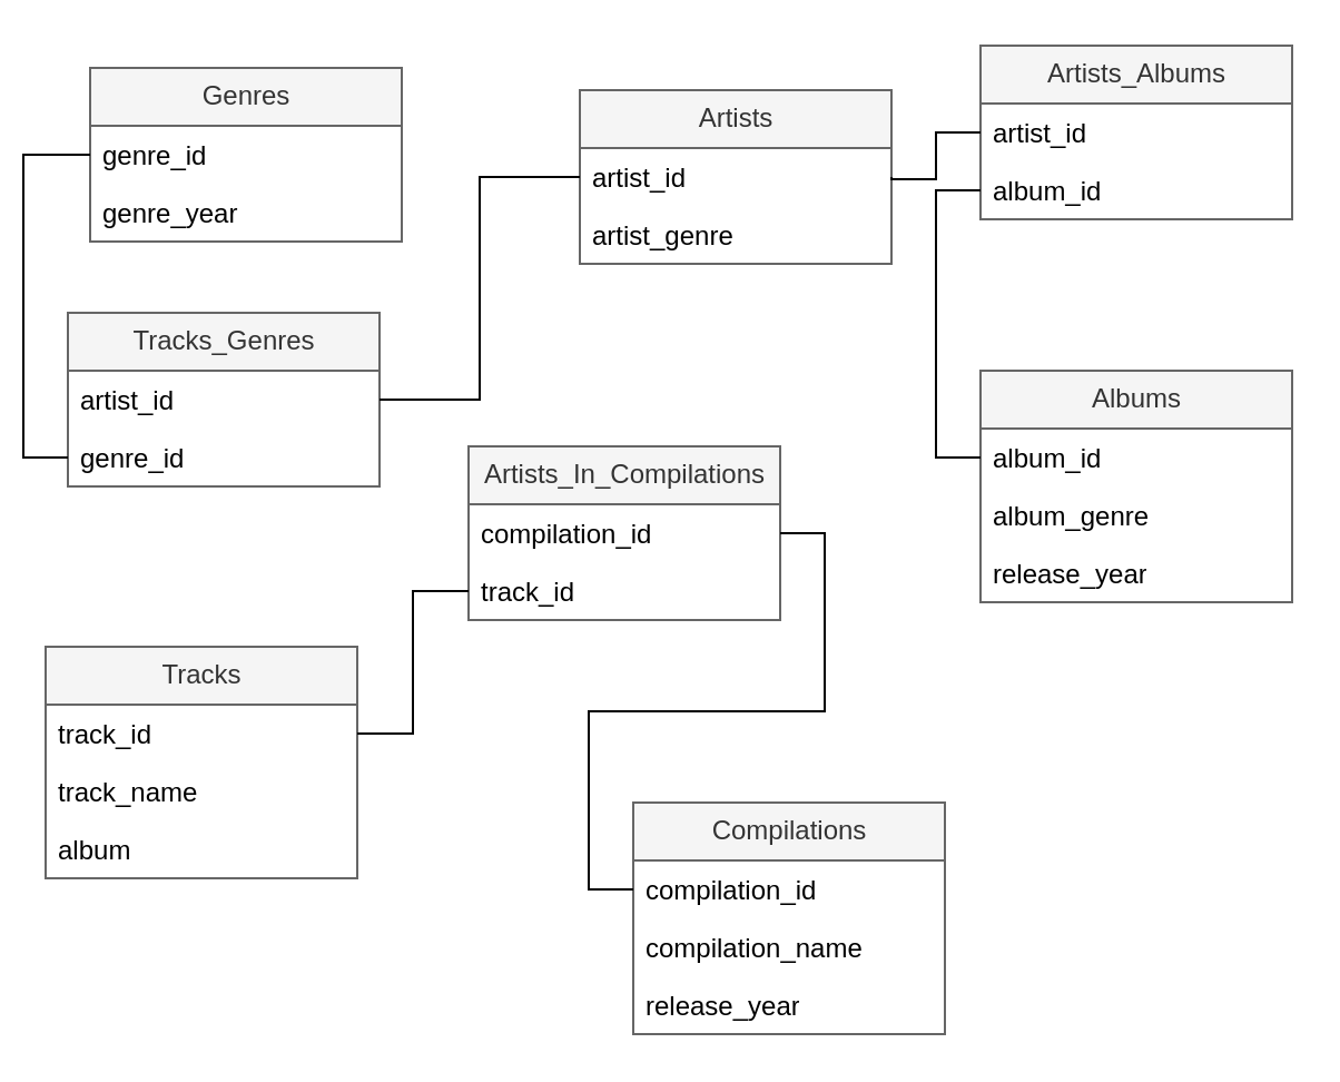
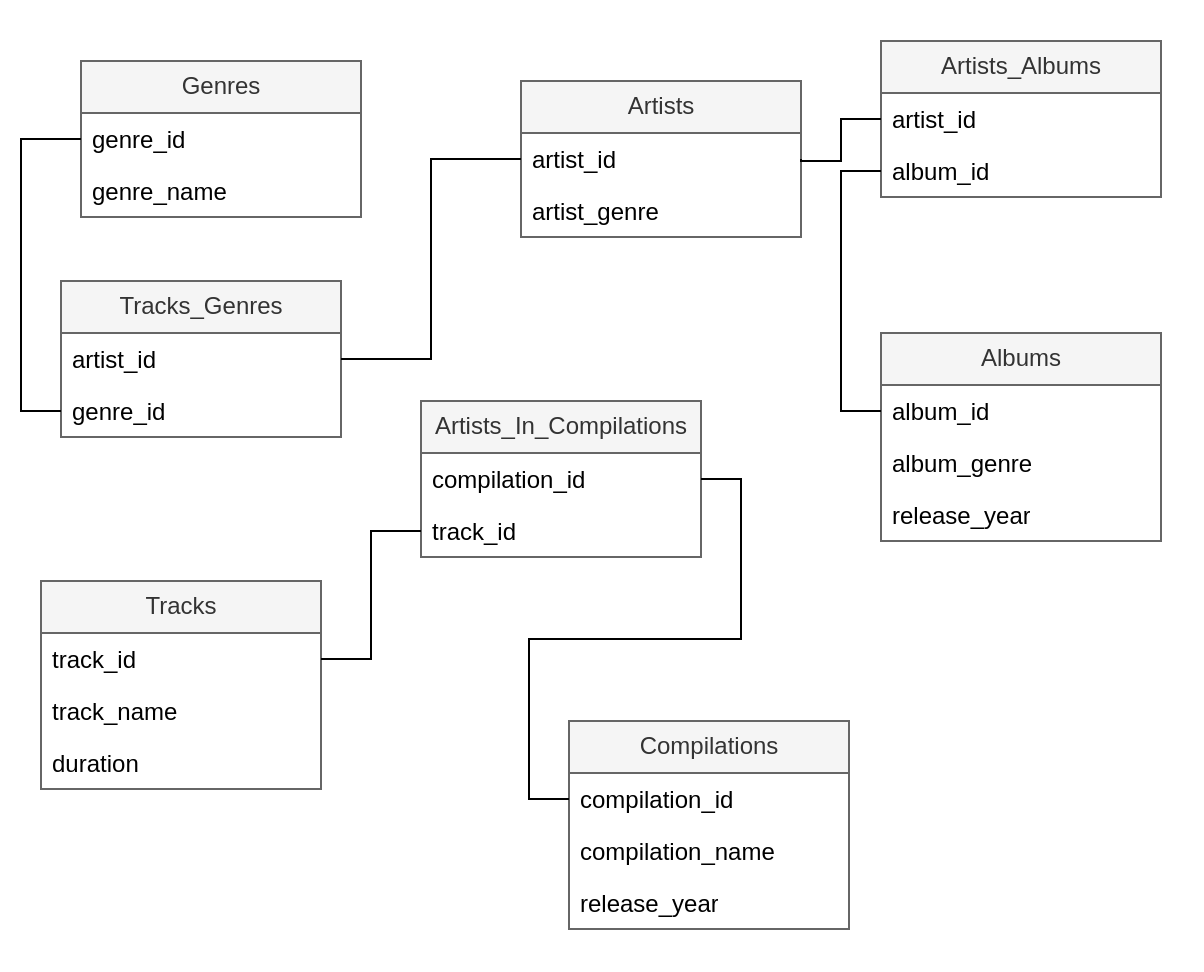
  <mxCell id="0" />
  <mxCell id="1" parent="0" />
  <mxCell id="2" value="Genres" style="swimlane;fontStyle=0;childLayout=stackLayout;horizontal=1;startSize=26;fillColor=#f5f5f5;horizontalStack=0;resizeParent=1;resizeParentMax=0;resizeLast=0;collapsible=1;marginBottom=0;html=1;fontColor=#333333;strokeColor=#666666;" vertex="1" parent="1"><mxGeometry x="40" y="30" width="140" height="78" as="geometry"><mxRectangle x="40" y="50" width="80" height="30" as="alternateBounds" /></mxGeometry></mxCell>
  <mxCell id="3" value="genre_id&lt;br&gt;" style="text;strokeColor=none;fillColor=none;align=left;verticalAlign=top;spacingLeft=4;spacingRight=4;overflow=hidden;rotatable=0;points=[[0,0.5],[1,0.5]];portConstraint=eastwest;whiteSpace=wrap;html=1;" vertex="1" parent="2"><mxGeometry y="26" width="140" height="26" as="geometry" /></mxCell>
- <mxCell id="4" value="genre_year" style="text;strokeColor=none;fillColor=none;align=left;verticalAlign=top;spacingLeft=4;spacingRight=4;overflow=hidden;rotatable=0;points=[[0,0.5],[1,0.5]];portConstraint=eastwest;whiteSpace=wrap;html=1;" vertex="1" parent="2"><mxGeometry y="52" width="140" height="26" as="geometry" /></mxCell>
+ <mxCell id="4" value="genre_name" style="text;strokeColor=none;fillColor=none;align=left;verticalAlign=top;spacingLeft=4;spacingRight=4;overflow=hidden;rotatable=0;points=[[0,0.5],[1,0.5]];portConstraint=eastwest;whiteSpace=wrap;html=1;" vertex="1" parent="2"><mxGeometry y="52" width="140" height="26" as="geometry" /></mxCell>
  <mxCell id="5" value="Artists" style="swimlane;fontStyle=0;childLayout=stackLayout;horizontal=1;startSize=26;fillColor=#f5f5f5;horizontalStack=0;resizeParent=1;resizeParentMax=0;resizeLast=0;collapsible=1;marginBottom=0;html=1;fontColor=#333333;strokeColor=#666666;" vertex="1" parent="1"><mxGeometry x="260" y="40" width="140" height="78" as="geometry"><mxRectangle x="40" y="50" width="80" height="30" as="alternateBounds" /></mxGeometry></mxCell>
  <mxCell id="6" value="artist_id" style="text;strokeColor=none;fillColor=none;align=left;verticalAlign=top;spacingLeft=4;spacingRight=4;overflow=hidden;rotatable=0;points=[[0,0.5],[1,0.5]];portConstraint=eastwest;whiteSpace=wrap;html=1;" vertex="1" parent="5"><mxGeometry y="26" width="140" height="26" as="geometry" /></mxCell>
  <mxCell id="7" value="artist_genre" style="text;strokeColor=none;fillColor=none;align=left;verticalAlign=top;spacingLeft=4;spacingRight=4;overflow=hidden;rotatable=0;points=[[0,0.5],[1,0.5]];portConstraint=eastwest;whiteSpace=wrap;html=1;" vertex="1" parent="5"><mxGeometry y="52" width="140" height="26" as="geometry" /></mxCell>
  <mxCell id="8" value="Albums" style="swimlane;fontStyle=0;childLayout=stackLayout;horizontal=1;startSize=26;fillColor=#f5f5f5;horizontalStack=0;resizeParent=1;resizeParentMax=0;resizeLast=0;collapsible=1;marginBottom=0;html=1;fontColor=#333333;strokeColor=#666666;" vertex="1" parent="1"><mxGeometry x="440" y="166" width="140" height="104" as="geometry" /></mxCell>
  <mxCell id="9" value="album_id" style="text;strokeColor=none;fillColor=none;align=left;verticalAlign=top;spacingLeft=4;spacingRight=4;overflow=hidden;rotatable=0;points=[[0,0.5],[1,0.5]];portConstraint=eastwest;whiteSpace=wrap;html=1;" vertex="1" parent="8"><mxGeometry y="26" width="140" height="26" as="geometry" /></mxCell>
  <mxCell id="10" value="album_genre" style="text;strokeColor=none;fillColor=none;align=left;verticalAlign=top;spacingLeft=4;spacingRight=4;overflow=hidden;rotatable=0;points=[[0,0.5],[1,0.5]];portConstraint=eastwest;whiteSpace=wrap;html=1;" vertex="1" parent="8"><mxGeometry y="52" width="140" height="26" as="geometry" /></mxCell>
  <mxCell id="11" value="release_year" style="text;strokeColor=none;fillColor=none;align=left;verticalAlign=top;spacingLeft=4;spacingRight=4;overflow=hidden;rotatable=0;points=[[0,0.5],[1,0.5]];portConstraint=eastwest;whiteSpace=wrap;html=1;" vertex="1" parent="8"><mxGeometry y="78" width="140" height="26" as="geometry" /></mxCell>
  <mxCell id="12" value="Artists_Albums" style="swimlane;fontStyle=0;childLayout=stackLayout;horizontal=1;startSize=26;fillColor=#f5f5f5;horizontalStack=0;resizeParent=1;resizeParentMax=0;resizeLast=0;collapsible=1;marginBottom=0;html=1;fontColor=#333333;strokeColor=#666666;" vertex="1" parent="1"><mxGeometry x="440" y="20" width="140" height="78" as="geometry" /></mxCell>
  <mxCell id="13" value="artist_id" style="text;strokeColor=none;fillColor=none;align=left;verticalAlign=top;spacingLeft=4;spacingRight=4;overflow=hidden;rotatable=0;points=[[0,0.5],[1,0.5]];portConstraint=eastwest;whiteSpace=wrap;html=1;" vertex="1" parent="12"><mxGeometry y="26" width="140" height="26" as="geometry" /></mxCell>
  <mxCell id="14" value="album_id" style="text;strokeColor=none;fillColor=none;align=left;verticalAlign=top;spacingLeft=4;spacingRight=4;overflow=hidden;rotatable=0;points=[[0,0.5],[1,0.5]];portConstraint=eastwest;whiteSpace=wrap;html=1;" vertex="1" parent="12"><mxGeometry y="52" width="140" height="26" as="geometry" /></mxCell>
  <mxCell id="15" value="Tracks" style="swimlane;fontStyle=0;childLayout=stackLayout;horizontal=1;startSize=26;fillColor=#f5f5f5;horizontalStack=0;resizeParent=1;resizeParentMax=0;resizeLast=0;collapsible=1;marginBottom=0;html=1;fontColor=#333333;strokeColor=#666666;" vertex="1" parent="1"><mxGeometry x="20" y="290" width="140" height="104" as="geometry" /></mxCell>
  <mxCell id="16" value="track_id" style="text;strokeColor=none;fillColor=none;align=left;verticalAlign=top;spacingLeft=4;spacingRight=4;overflow=hidden;rotatable=0;points=[[0,0.5],[1,0.5]];portConstraint=eastwest;whiteSpace=wrap;html=1;" vertex="1" parent="15"><mxGeometry y="26" width="140" height="26" as="geometry" /></mxCell>
  <mxCell id="17" value="track_name" style="text;strokeColor=none;fillColor=none;align=left;verticalAlign=top;spacingLeft=4;spacingRight=4;overflow=hidden;rotatable=0;points=[[0,0.5],[1,0.5]];portConstraint=eastwest;whiteSpace=wrap;html=1;" vertex="1" parent="15"><mxGeometry y="52" width="140" height="26" as="geometry" /></mxCell>
- <mxCell id="18" value="album" style="text;strokeColor=none;fillColor=none;align=left;verticalAlign=top;spacingLeft=4;spacingRight=4;overflow=hidden;rotatable=0;points=[[0,0.5],[1,0.5]];portConstraint=eastwest;whiteSpace=wrap;html=1;" vertex="1" parent="15"><mxGeometry y="78" width="140" height="26" as="geometry" /></mxCell>
+ <mxCell id="18" value="duration" style="text;strokeColor=none;fillColor=none;align=left;verticalAlign=top;spacingLeft=4;spacingRight=4;overflow=hidden;rotatable=0;points=[[0,0.5],[1,0.5]];portConstraint=eastwest;whiteSpace=wrap;html=1;" vertex="1" parent="15"><mxGeometry y="78" width="140" height="26" as="geometry" /></mxCell>
  <mxCell id="19" value="Compilations" style="swimlane;fontStyle=0;childLayout=stackLayout;horizontal=1;startSize=26;fillColor=#f5f5f5;horizontalStack=0;resizeParent=1;resizeParentMax=0;resizeLast=0;collapsible=1;marginBottom=0;html=1;fontColor=#333333;strokeColor=#666666;" vertex="1" parent="1"><mxGeometry x="284" y="360" width="140" height="104" as="geometry" /></mxCell>
  <mxCell id="20" value="compilation_id" style="text;strokeColor=none;fillColor=none;align=left;verticalAlign=top;spacingLeft=4;spacingRight=4;overflow=hidden;rotatable=0;points=[[0,0.5],[1,0.5]];portConstraint=eastwest;whiteSpace=wrap;html=1;" vertex="1" parent="19"><mxGeometry y="26" width="140" height="26" as="geometry" /></mxCell>
  <mxCell id="21" value="compilation_name" style="text;strokeColor=none;fillColor=none;align=left;verticalAlign=top;spacingLeft=4;spacingRight=4;overflow=hidden;rotatable=0;points=[[0,0.5],[1,0.5]];portConstraint=eastwest;whiteSpace=wrap;html=1;" vertex="1" parent="19"><mxGeometry y="52" width="140" height="26" as="geometry" /></mxCell>
  <mxCell id="22" value="release_year" style="text;strokeColor=none;fillColor=none;align=left;verticalAlign=top;spacingLeft=4;spacingRight=4;overflow=hidden;rotatable=0;points=[[0,0.5],[1,0.5]];portConstraint=eastwest;whiteSpace=wrap;html=1;" vertex="1" parent="19"><mxGeometry y="78" width="140" height="26" as="geometry" /></mxCell>
  <mxCell id="23" value="Artists_In_Compilations" style="swimlane;fontStyle=0;childLayout=stackLayout;horizontal=1;startSize=26;fillColor=#f5f5f5;horizontalStack=0;resizeParent=1;resizeParentMax=0;resizeLast=0;collapsible=1;marginBottom=0;html=1;fontColor=#333333;strokeColor=#666666;" vertex="1" parent="1"><mxGeometry x="210" y="200" width="140" height="78" as="geometry" /></mxCell>
  <mxCell id="24" value="compilation_id" style="text;strokeColor=none;fillColor=none;align=left;verticalAlign=top;spacingLeft=4;spacingRight=4;overflow=hidden;rotatable=0;points=[[0,0.5],[1,0.5]];portConstraint=eastwest;whiteSpace=wrap;html=1;" vertex="1" parent="23"><mxGeometry y="26" width="140" height="26" as="geometry" /></mxCell>
  <mxCell id="25" value="track_id" style="text;strokeColor=none;fillColor=none;align=left;verticalAlign=top;spacingLeft=4;spacingRight=4;overflow=hidden;rotatable=0;points=[[0,0.5],[1,0.5]];portConstraint=eastwest;whiteSpace=wrap;html=1;" vertex="1" parent="23"><mxGeometry y="52" width="140" height="26" as="geometry" /></mxCell>
  <mxCell id="26" style="edgeStyle=orthogonalEdgeStyle;rounded=0;orthogonalLoop=1;jettySize=auto;html=1;exitX=1;exitY=0.5;exitDx=0;exitDy=0;entryX=0;entryY=0.5;entryDx=0;entryDy=0;endArrow=none;endFill=0;" edge="1" parent="1" source="6" target="13"><mxGeometry relative="1" as="geometry"><Array as="points"><mxPoint x="400" y="80" /><mxPoint x="420" y="80" /><mxPoint x="420" y="59" /></Array></mxGeometry></mxCell>
  <mxCell id="27" style="edgeStyle=orthogonalEdgeStyle;rounded=0;orthogonalLoop=1;jettySize=auto;html=1;exitX=0;exitY=0.5;exitDx=0;exitDy=0;entryX=0;entryY=0.5;entryDx=0;entryDy=0;endArrow=none;endFill=0;" edge="1" parent="1" source="9" target="14"><mxGeometry relative="1" as="geometry" /></mxCell>
  <mxCell id="28" style="edgeStyle=orthogonalEdgeStyle;rounded=0;orthogonalLoop=1;jettySize=auto;html=1;exitX=1;exitY=0.5;exitDx=0;exitDy=0;entryX=0;entryY=0.5;entryDx=0;entryDy=0;endArrow=none;endFill=0;" edge="1" parent="1" source="16" target="25"><mxGeometry relative="1" as="geometry" /></mxCell>
  <mxCell id="29" style="edgeStyle=orthogonalEdgeStyle;rounded=0;orthogonalLoop=1;jettySize=auto;html=1;exitX=0;exitY=0.5;exitDx=0;exitDy=0;entryX=1;entryY=0.5;entryDx=0;entryDy=0;endArrow=none;endFill=0;" edge="1" parent="1" source="20" target="24"><mxGeometry relative="1" as="geometry" /></mxCell>
  <mxCell id="30" value="Tracks_Genres" style="swimlane;fontStyle=0;childLayout=stackLayout;horizontal=1;startSize=26;fillColor=#f5f5f5;horizontalStack=0;resizeParent=1;resizeParentMax=0;resizeLast=0;collapsible=1;marginBottom=0;html=1;fontColor=#333333;strokeColor=#666666;" vertex="1" parent="1"><mxGeometry x="30" y="140" width="140" height="78" as="geometry"><mxRectangle x="40" y="50" width="80" height="30" as="alternateBounds" /></mxGeometry></mxCell>
  <mxCell id="31" value="artist_id" style="text;strokeColor=none;fillColor=none;align=left;verticalAlign=top;spacingLeft=4;spacingRight=4;overflow=hidden;rotatable=0;points=[[0,0.5],[1,0.5]];portConstraint=eastwest;whiteSpace=wrap;html=1;" vertex="1" parent="30"><mxGeometry y="26" width="140" height="26" as="geometry" /></mxCell>
  <mxCell id="32" value="genre_id" style="text;strokeColor=none;fillColor=none;align=left;verticalAlign=top;spacingLeft=4;spacingRight=4;overflow=hidden;rotatable=0;points=[[0,0.5],[1,0.5]];portConstraint=eastwest;whiteSpace=wrap;html=1;" vertex="1" parent="30"><mxGeometry y="52" width="140" height="26" as="geometry" /></mxCell>
  <mxCell id="33" style="edgeStyle=orthogonalEdgeStyle;rounded=0;orthogonalLoop=1;jettySize=auto;html=1;exitX=0;exitY=0.5;exitDx=0;exitDy=0;entryX=0;entryY=0.5;entryDx=0;entryDy=0;endArrow=none;endFill=0;" edge="1" parent="1" source="32" target="3"><mxGeometry relative="1" as="geometry" /></mxCell>
  <mxCell id="34" style="edgeStyle=orthogonalEdgeStyle;rounded=0;orthogonalLoop=1;jettySize=auto;html=1;exitX=1;exitY=0.5;exitDx=0;exitDy=0;entryX=0;entryY=0.5;entryDx=0;entryDy=0;endArrow=none;endFill=0;" edge="1" parent="1" source="31" target="6"><mxGeometry relative="1" as="geometry" /></mxCell>
